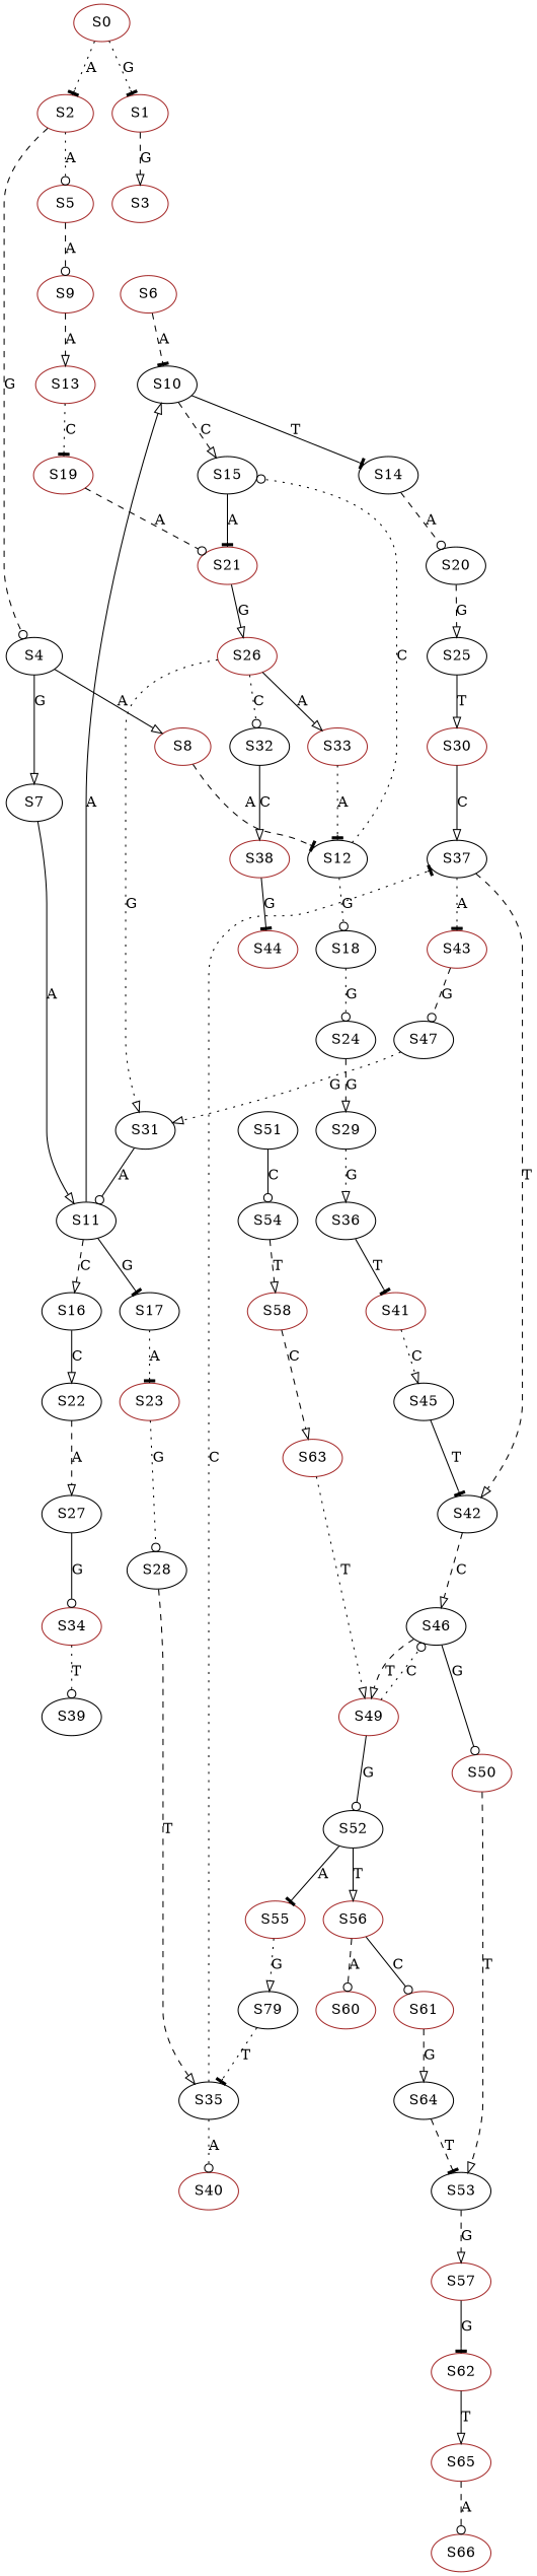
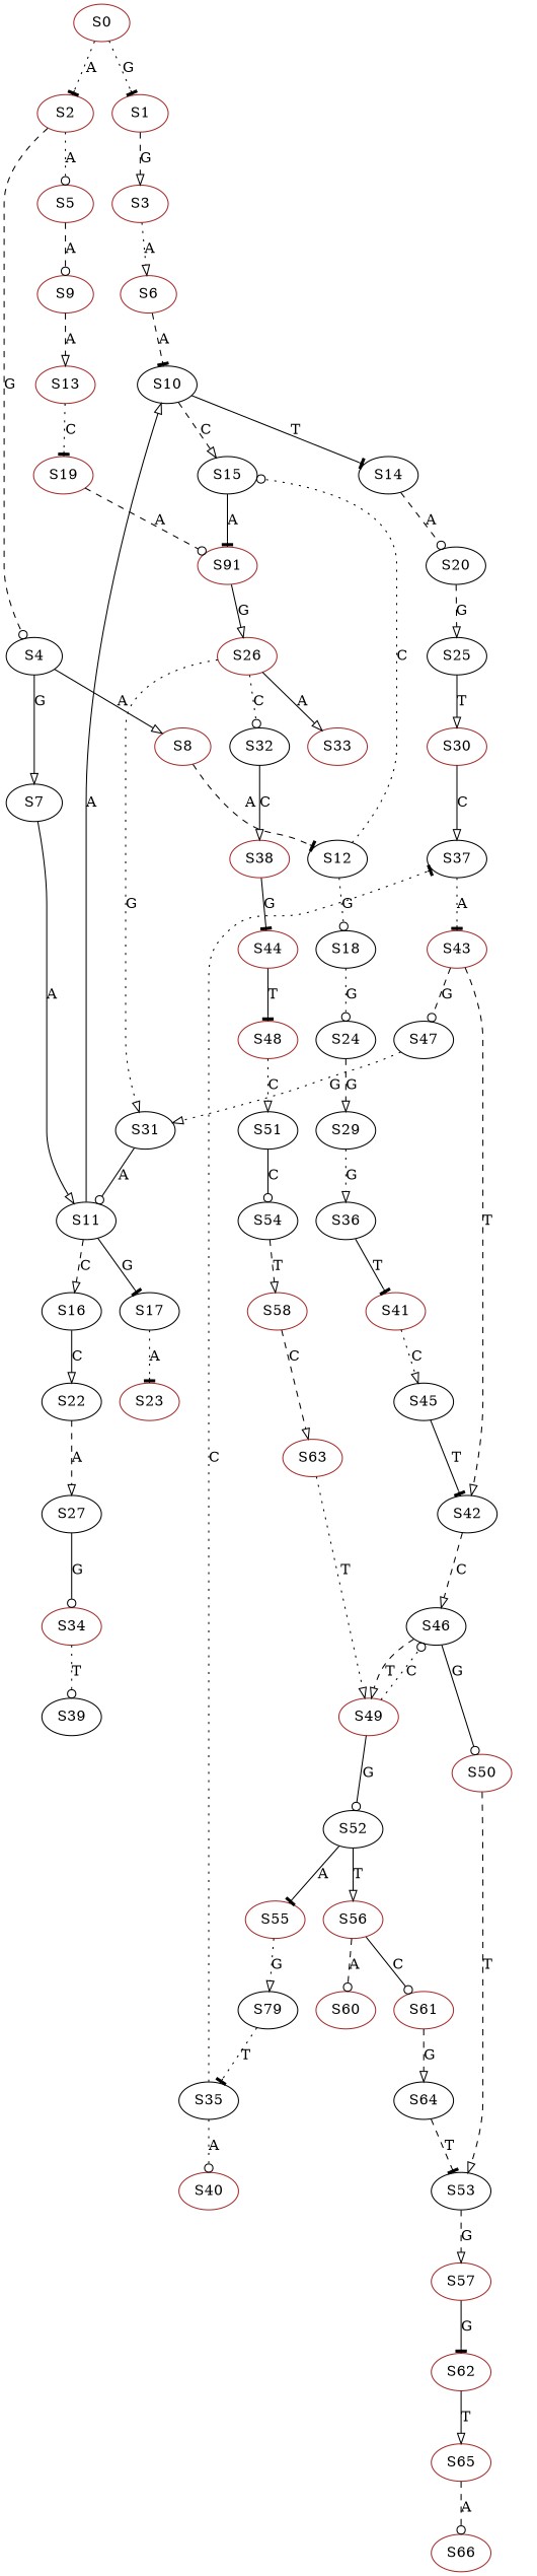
  strict digraph {
    node [color=brown]
    edge [arrowhead=onormal style=solid]
    S0
    S1
    S2
    S3
    S4 [color=black]
    S5
    S6
    S7 [color=black]
    S8
    S9
    S10 [color=black]
    S11 [color=black]
    S12 [color=black]
    S13
    S14 [color=black]
    S15 [color=black]
    S16 [color=black]
    S17 [color=black]
    S18 [color=black]
    S19
    S20 [color=black]
-   S21
+   S21 [label=S91]
    S22 [color=black]
    S23
    S24 [color=black]
    S25 [color=black]
    S26
    S27 [color=black]
-   S28 [color=black]
    S29 [color=black]
    S30
    S31 [color=black]
    S32 [color=black]
    S33
    S34
    S35 [color=black]
    S36 [color=black]
    S37 [color=black]
    S38
    S39 [color=black]
    S40
    S41
    S42 [color=black]
    S43
    S44
    S45 [color=black]
    S46 [color=black]
    S47 [color=black]
+   S48
    S49
    S50
    S51 [color=black]
    S52 [color=black]
    S53 [color=black]
    S54 [color=black]
    S55
    S56
    S57
    S58
    n60 [color=black label=S79]
    S60
    S61
    S62
    S63
    S64 [color=black]
    S65
    S66
    S0 -> S1 [arrowhead=tee label=G style=dotted]
    S0 -> S2 [arrowhead=tee label=A style=dotted]
    S1 -> S3 [label=G style=dashed]
    S2 -> S4 [arrowhead=odot label=G style=dashed]
    S2 -> S5 [arrowhead=odot label=A style=dotted]
+   S3 -> S6 [label=A style=dotted]
    S4 -> S7 [label=G]
    S4 -> S8 [label=A]
    S5 -> S9 [arrowhead=odot label=A style=dashed]
    S6 -> S10 [arrowhead=tee label=A style=dashed]
    S7 -> S11 [label=A]
    S8 -> S12 [arrowhead=tee label=A style=dashed]
    S9 -> S13 [label=A style=dashed]
    S10 -> S14 [arrowhead=tee label=T]
    S10 -> S15 [label=C style=dashed]
    S11 -> S10 [label=A]
    S11 -> S16 [label=C style=dashed]
    S11 -> S17 [arrowhead=tee label=G]
    S12 -> S15 [arrowhead=odot label=C style=dotted]
    S12 -> S18 [arrowhead=odot label=G style=dotted]
    S13 -> S19 [arrowhead=tee label=C style=dotted]
    S14 -> S20 [arrowhead=odot label=A style=dashed]
    S15 -> S21 [arrowhead=tee label=A]
    S16 -> S22 [label=C]
    S17 -> S23 [arrowhead=tee label=A style=dotted]
    S18 -> S24 [arrowhead=odot label=G style=dotted]
    S19 -> S21 [arrowhead=odot label=A style=dashed]
    S20 -> S25 [label=G style=dashed]
    S21 -> S26 [label=G]
    S22 -> S27 [label=A style=dashed]
-   S23 -> S28 [arrowhead=odot label=G style=dotted]
    S24 -> S29 [label=G style=dashed]
    S25 -> S30 [label=T]
    S26 -> S31 [label=G style=dotted]
    S26 -> S32 [arrowhead=odot label=C style=dotted]
    S26 -> S33 [label=A]
    S27 -> S34 [arrowhead=odot label=G]
-   S28 -> S35 [label=T style=dashed]
    S29 -> S36 [label=G style=dotted]
    S30 -> S37 [label=C]
    S31 -> S11 [arrowhead=odot label=A]
    S32 -> S38 [label=C]
-   S33 -> S12 [arrowhead=tee label=A style=dotted]
    S34 -> S39 [arrowhead=odot label=T style=dotted]
    S35 -> S37 [arrowhead=tee label=C style=dotted]
    S35 -> S40 [arrowhead=odot label=A style=dotted]
    S36 -> S41 [arrowhead=tee label=T]
-   S37 -> S42 [label=T style=dashed]
+   S43 -> S42 [label=T style=dashed]
    S37 -> S43 [arrowhead=tee label=A style=dotted]
    S38 -> S44 [arrowhead=tee label=G]
    S41 -> S45 [label=C style=dotted]
    S42 -> S46 [label=C style=dashed]
    S43 -> S47 [arrowhead=odot label=G style=dashed]
+   S44 -> S48 [arrowhead=tee label=T]
    S45 -> S42 [arrowhead=tee label=T]
    S46 -> S49 [label=T style=dashed]
    S46 -> S50 [arrowhead=odot label=G]
    S47 -> S31 [label=G style=dotted]
+   S48 -> S51 [label=C style=dotted]
    S49 -> S46 [arrowhead=odot label=C style=dotted]
    S49 -> S52 [arrowhead=odot label=G]
    S50 -> S53 [label=T style=dashed]
    S51 -> S54 [arrowhead=odot label=C]
    S52 -> S55 [arrowhead=tee label=A]
    S52 -> S56 [label=T]
    S53 -> S57 [label=G style=dashed]
    S54 -> S58 [label=T style=dashed]
    S55 -> n60 [label=G style=dotted]
    S56 -> S60 [arrowhead=odot label=A style=dashed]
    S56 -> S61 [arrowhead=odot label=C]
    S57 -> S62 [arrowhead=tee label=G]
    S58 -> S63 [label=C style=dashed]
    n60 -> S35 [arrowhead=tee label=T style=dotted]
    S61 -> S64 [label=G style=dashed]
    S62 -> S65 [label=T]
    S63 -> S49 [label=T style=dotted]
    S64 -> S53 [arrowhead=tee label=T style=dashed]
    S65 -> S66 [arrowhead=odot label=A style=dashed]
  }
